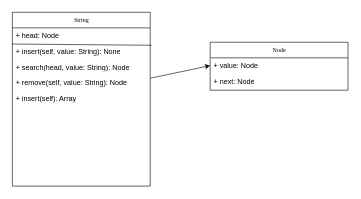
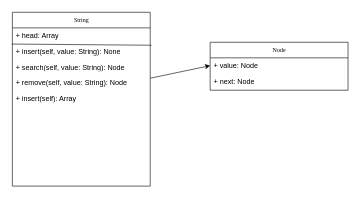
  <mxCell id="0" />
  <mxCell id="1" parent="0" />
  <mxCell id="2" value="Node" style="swimlane;html=1;fontStyle=0;childLayout=stackLayout;horizontal=1;startSize=26;fillColor=none;horizontalStack=0;resizeParent=1;resizeLast=0;collapsible=1;marginBottom=0;swimlaneFillColor=#ffffff;rounded=0;shadow=0;comic=0;labelBackgroundColor=none;strokeWidth=1;fontFamily=Verdana;fontSize=10;align=center;" parent="1" vertex="1"><mxGeometry x="350" y="70" width="230" height="80" as="geometry" /></mxCell>
  <mxCell id="3" value="+ value: Node" style="text;html=1;strokeColor=none;fillColor=none;align=left;verticalAlign=top;spacingLeft=4;spacingRight=4;whiteSpace=wrap;overflow=hidden;rotatable=0;points=[[0,0.5],[1,0.5]];portConstraint=eastwest;" parent="2" vertex="1"><mxGeometry y="26" width="230" height="26" as="geometry" /></mxCell>
  <mxCell id="4" value="+ next: Node" style="text;html=1;strokeColor=none;fillColor=none;align=left;verticalAlign=top;spacingLeft=4;spacingRight=4;whiteSpace=wrap;overflow=hidden;rotatable=0;points=[[0,0.5],[1,0.5]];portConstraint=eastwest;" vertex="1" parent="2"><mxGeometry y="52" width="230" height="26" as="geometry" /></mxCell>
  <mxCell id="5" value="String" style="swimlane;html=1;fontStyle=0;childLayout=stackLayout;horizontal=1;startSize=26;fillColor=none;horizontalStack=0;resizeParent=1;resizeLast=0;collapsible=1;marginBottom=0;swimlaneFillColor=#ffffff;rounded=0;shadow=0;comic=0;labelBackgroundColor=none;strokeWidth=1;fontFamily=Verdana;fontSize=10;align=center;" vertex="1" parent="1"><mxGeometry x="20" y="20" width="230" height="290" as="geometry" /></mxCell>
- <mxCell id="6" value="+ head: Node" style="text;html=1;strokeColor=none;fillColor=none;align=left;verticalAlign=top;spacingLeft=4;spacingRight=4;whiteSpace=wrap;overflow=hidden;rotatable=0;points=[[0,0.5],[1,0.5]];portConstraint=eastwest;" vertex="1" parent="5"><mxGeometry y="26" width="230" height="26" as="geometry" /></mxCell>
+ <mxCell id="6" value="+ head: Array" style="text;html=1;strokeColor=none;fillColor=none;align=left;verticalAlign=top;spacingLeft=4;spacingRight=4;whiteSpace=wrap;overflow=hidden;rotatable=0;points=[[0,0.5],[1,0.5]];portConstraint=eastwest;" vertex="1" parent="5"><mxGeometry y="26" width="230" height="26" as="geometry" /></mxCell>
  <mxCell id="7" value="" style="endArrow=none;html=1;rounded=0;entryX=1.009;entryY=0.115;entryDx=0;entryDy=0;entryPerimeter=0;exitX=-0.004;exitY=0.038;exitDx=0;exitDy=0;exitPerimeter=0;" edge="1" parent="5" source="8" target="8"><mxGeometry width="50" height="50" relative="1" as="geometry"><mxPoint x="80" y="55" as="sourcePoint" /><mxPoint x="232.99" y="57" as="targetPoint" /></mxGeometry></mxCell>
  <mxCell id="8" value="+ insert(self, value: String): None" style="text;html=1;strokeColor=none;fillColor=none;align=left;verticalAlign=top;spacingLeft=4;spacingRight=4;whiteSpace=wrap;overflow=hidden;rotatable=0;points=[[0,0.5],[1,0.5]];portConstraint=eastwest;" vertex="1" parent="5"><mxGeometry y="52" width="230" height="26" as="geometry" /></mxCell>
- <mxCell id="9" value="+ search(head, value: String): Node" style="text;html=1;strokeColor=none;fillColor=none;align=left;verticalAlign=top;spacingLeft=4;spacingRight=4;whiteSpace=wrap;overflow=hidden;rotatable=0;points=[[0,0.5],[1,0.5]];portConstraint=eastwest;" vertex="1" parent="5"><mxGeometry y="78" width="230" height="26" as="geometry" /></mxCell>
+ <mxCell id="9" value="+ search(self, value: String): Node" style="text;html=1;strokeColor=none;fillColor=none;align=left;verticalAlign=top;spacingLeft=4;spacingRight=4;whiteSpace=wrap;overflow=hidden;rotatable=0;points=[[0,0.5],[1,0.5]];portConstraint=eastwest;" vertex="1" parent="5"><mxGeometry y="78" width="230" height="26" as="geometry" /></mxCell>
  <mxCell id="10" value="+ remove(self, value: String): Node" style="text;html=1;strokeColor=none;fillColor=none;align=left;verticalAlign=top;spacingLeft=4;spacingRight=4;whiteSpace=wrap;overflow=hidden;rotatable=0;points=[[0,0.5],[1,0.5]];portConstraint=eastwest;" vertex="1" parent="5"><mxGeometry y="104" width="230" height="26" as="geometry" /></mxCell>
  <mxCell id="11" value="+ insert(self): Array" style="text;html=1;strokeColor=none;fillColor=none;align=left;verticalAlign=top;spacingLeft=4;spacingRight=4;whiteSpace=wrap;overflow=hidden;rotatable=0;points=[[0,0.5],[1,0.5]];portConstraint=eastwest;" vertex="1" parent="5"><mxGeometry y="130" width="230" height="26" as="geometry" /></mxCell>
  <mxCell id="12" value="" style="endArrow=classic;html=1;rounded=0;entryX=0;entryY=0.5;entryDx=0;entryDy=0;" edge="1" parent="1" target="3"><mxGeometry width="50" height="50" relative="1" as="geometry"><mxPoint x="250" y="130" as="sourcePoint" /><mxPoint x="300" y="80" as="targetPoint" /></mxGeometry></mxCell>
